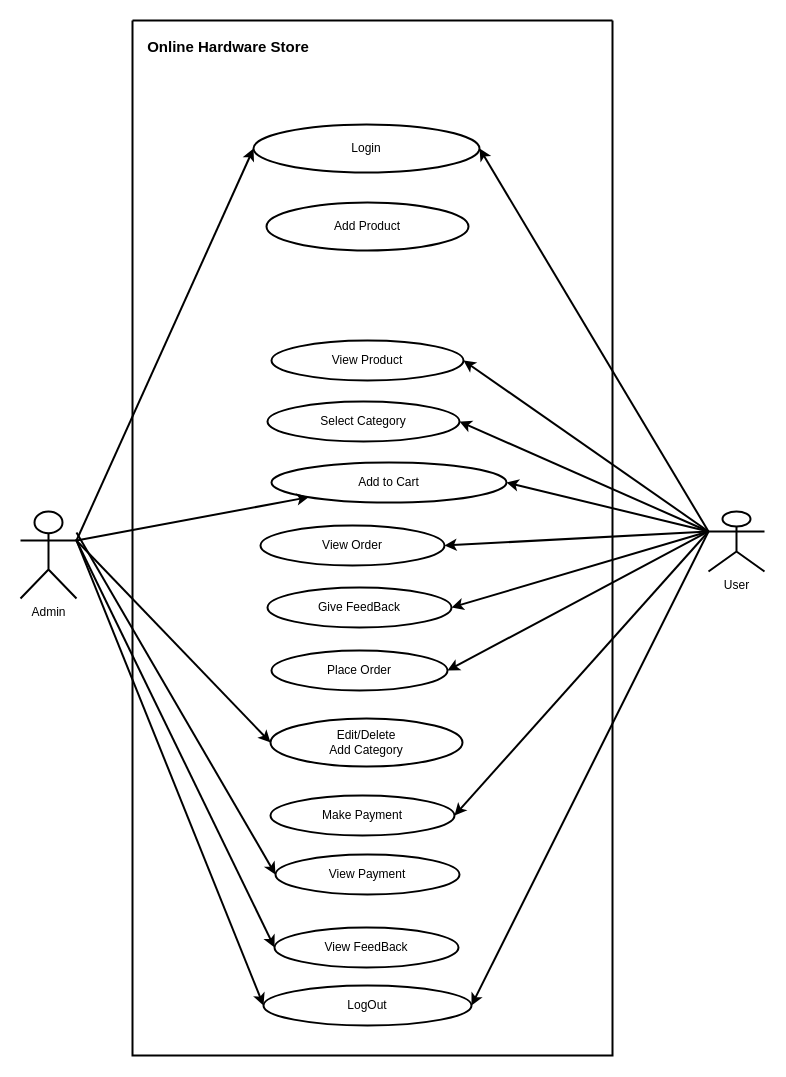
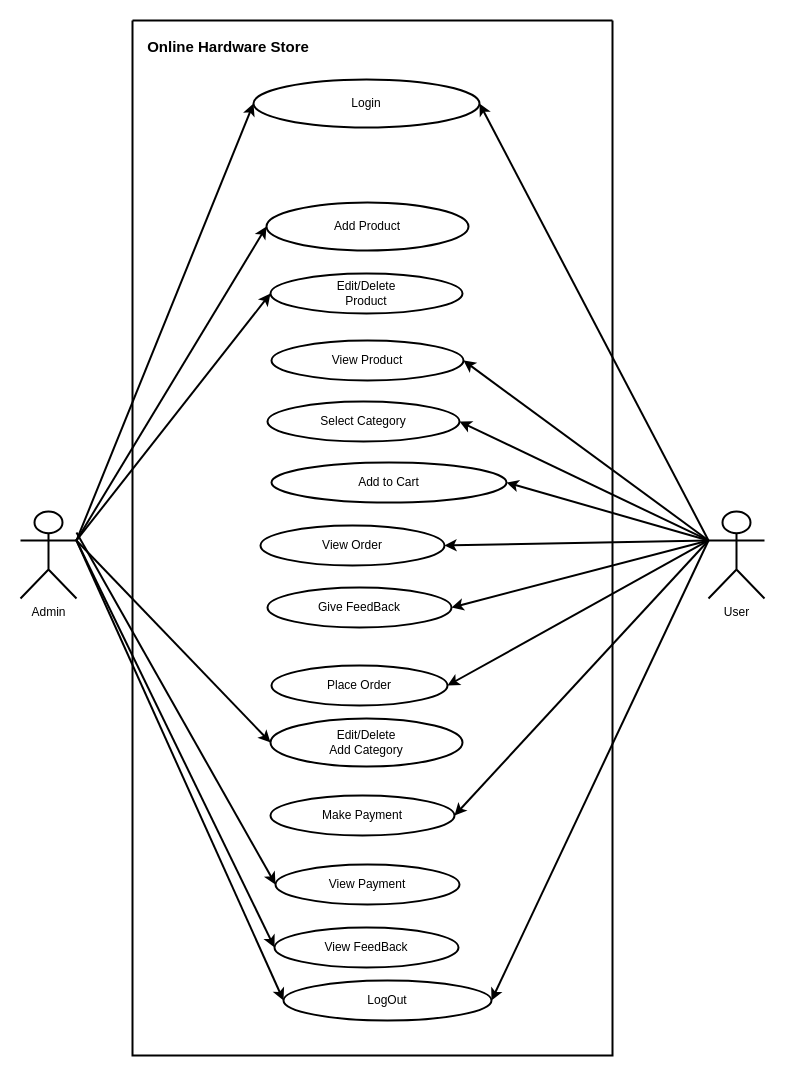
  <mxCell id="0" />
  <mxCell id="1" parent="0" />
  <mxCell id="2" value="" style="swimlane;startSize=0;strokeWidth=2;" parent="1" vertex="1"><mxGeometry x="132" y="20" width="480" height="1035" as="geometry" /></mxCell>
- <mxCell id="3" value="Login" style="shape=ellipse;html=1;dashed=0;whiteSpace=wrap;perimeter=ellipsePerimeter;strokeWidth=2;" parent="2" vertex="1"><mxGeometry x="121" y="104" width="226" height="48" as="geometry" /></mxCell>
+ <mxCell id="3" value="Login" style="shape=ellipse;html=1;dashed=0;whiteSpace=wrap;perimeter=ellipsePerimeter;strokeWidth=2;" parent="2" vertex="1"><mxGeometry x="121" y="59" width="226" height="48" as="geometry" /></mxCell>
  <mxCell id="4" value="Add Product" style="shape=ellipse;html=1;dashed=0;whiteSpace=wrap;perimeter=ellipsePerimeter;strokeWidth=2;" parent="2" vertex="1"><mxGeometry x="134" y="182" width="202" height="48" as="geometry" /></mxCell>
+ <mxCell id="5" value="Edit/Delete&lt;br&gt;Product" style="shape=ellipse;html=1;dashed=0;whiteSpace=wrap;perimeter=ellipsePerimeter;strokeWidth=2;" parent="2" vertex="1"><mxGeometry x="138" y="253" width="192" height="40" as="geometry" /></mxCell>
  <mxCell id="6" value="View Product" style="shape=ellipse;html=1;dashed=0;whiteSpace=wrap;perimeter=ellipsePerimeter;strokeWidth=2;" parent="2" vertex="1"><mxGeometry x="139" y="320" width="192" height="40" as="geometry" /></mxCell>
  <mxCell id="7" value="Select Category" style="shape=ellipse;html=1;dashed=0;whiteSpace=wrap;perimeter=ellipsePerimeter;strokeWidth=2;" parent="2" vertex="1"><mxGeometry x="135" y="381" width="192" height="40" as="geometry" /></mxCell>
  <mxCell id="8" value="Add to Cart" style="shape=ellipse;html=1;dashed=0;whiteSpace=wrap;perimeter=ellipsePerimeter;strokeWidth=2;" parent="2" vertex="1"><mxGeometry x="139" y="442" width="235" height="40" as="geometry" /></mxCell>
  <mxCell id="9" value="Edit/Delete&lt;br&gt;Add Category" style="shape=ellipse;html=1;dashed=0;whiteSpace=wrap;perimeter=ellipsePerimeter;strokeWidth=2;" parent="2" vertex="1"><mxGeometry x="138" y="698" width="192" height="48" as="geometry" /></mxCell>
  <mxCell id="10" value="View Order" style="shape=ellipse;html=1;dashed=0;whiteSpace=wrap;perimeter=ellipsePerimeter;strokeWidth=2;" parent="2" vertex="1"><mxGeometry x="128" y="505" width="184" height="40" as="geometry" /></mxCell>
  <mxCell id="11" value="Give FeedBack" style="shape=ellipse;html=1;dashed=0;whiteSpace=wrap;perimeter=ellipsePerimeter;strokeWidth=2;" parent="2" vertex="1"><mxGeometry x="135" y="567" width="184" height="40" as="geometry" /></mxCell>
- <mxCell id="12" value="Place Order" style="shape=ellipse;html=1;dashed=0;whiteSpace=wrap;perimeter=ellipsePerimeter;strokeWidth=2;" parent="2" vertex="1"><mxGeometry x="139" y="630" width="176" height="40" as="geometry" /></mxCell>
+ <mxCell id="12" value="Place Order" style="shape=ellipse;html=1;dashed=0;whiteSpace=wrap;perimeter=ellipsePerimeter;strokeWidth=2;" parent="2" vertex="1"><mxGeometry x="139" y="645" width="176" height="40" as="geometry" /></mxCell>
  <mxCell id="13" value="View FeedBack" style="shape=ellipse;html=1;dashed=0;whiteSpace=wrap;perimeter=ellipsePerimeter;strokeWidth=2;" parent="2" vertex="1"><mxGeometry x="142" y="907" width="184" height="40" as="geometry" /></mxCell>
- <mxCell id="14" value="LogOut" style="shape=ellipse;html=1;dashed=0;whiteSpace=wrap;perimeter=ellipsePerimeter;strokeWidth=2;" parent="2" vertex="1"><mxGeometry x="131" y="965" width="208" height="40" as="geometry" /></mxCell>
+ <mxCell id="14" value="LogOut" style="shape=ellipse;html=1;dashed=0;whiteSpace=wrap;perimeter=ellipsePerimeter;strokeWidth=2;" parent="2" vertex="1"><mxGeometry x="151" y="960" width="208" height="40" as="geometry" /></mxCell>
  <mxCell id="15" value="&lt;font style=&quot;font-size: 15px;&quot;&gt;&lt;b&gt;Online Hardware Store&lt;/b&gt;&lt;/font&gt;" style="text;html=1;strokeColor=none;fillColor=none;align=center;verticalAlign=middle;whiteSpace=wrap;rounded=0;strokeWidth=2;" parent="2" vertex="1"><mxGeometry x="-24" y="11" width="240" height="30" as="geometry" /></mxCell>
- <mxCell id="16" value="View Payment" style="shape=ellipse;html=1;dashed=0;whiteSpace=wrap;perimeter=ellipsePerimeter;strokeWidth=2;" parent="2" vertex="1"><mxGeometry x="143" y="834" width="184" height="40" as="geometry" /></mxCell>
+ <mxCell id="16" value="View Payment" style="shape=ellipse;html=1;dashed=0;whiteSpace=wrap;perimeter=ellipsePerimeter;strokeWidth=2;" parent="2" vertex="1"><mxGeometry x="143" y="844" width="184" height="40" as="geometry" /></mxCell>
  <mxCell id="17" value="Make Payment" style="shape=ellipse;html=1;dashed=0;whiteSpace=wrap;perimeter=ellipsePerimeter;strokeWidth=2;" parent="2" vertex="1"><mxGeometry x="138" y="775" width="184" height="40" as="geometry" /></mxCell>
  <mxCell id="18" value="Admin" style="shape=umlActor;verticalLabelPosition=bottom;verticalAlign=top;html=1;outlineConnect=0;strokeWidth=2;" parent="1" vertex="1"><mxGeometry x="20" y="511" width="56" height="87" as="geometry" /></mxCell>
- <mxCell id="19" value="User" style="shape=umlActor;verticalLabelPosition=bottom;verticalAlign=top;html=1;outlineConnect=0;strokeWidth=2;" parent="1" vertex="1"><mxGeometry x="708" y="511" width="56" height="60" as="geometry" /></mxCell>
+ <mxCell id="19" value="User" style="shape=umlActor;verticalLabelPosition=bottom;verticalAlign=top;html=1;outlineConnect=0;strokeWidth=2;" parent="1" vertex="1"><mxGeometry x="708" y="511" width="56" height="87" as="geometry" /></mxCell>
  <mxCell id="20" value="" style="endArrow=classic;html=1;rounded=0;entryX=0;entryY=0.5;entryDx=0;entryDy=0;exitX=1;exitY=0.333;exitDx=0;exitDy=0;exitPerimeter=0;strokeWidth=2;" parent="1" source="18" target="3" edge="1"><mxGeometry width="50" height="50" relative="1" as="geometry"><mxPoint x="76" y="537" as="sourcePoint" /><mxPoint x="126" y="487" as="targetPoint" /></mxGeometry></mxCell>
  <mxCell id="21" value="" style="endArrow=classic;html=1;rounded=0;entryX=1;entryY=0.5;entryDx=0;entryDy=0;exitX=0;exitY=0.333;exitDx=0;exitDy=0;exitPerimeter=0;strokeWidth=2;" parent="1" source="19" target="3" edge="1"><mxGeometry width="50" height="50" relative="1" as="geometry"><mxPoint x="92" y="556" as="sourcePoint" /><mxPoint x="264" y="119" as="targetPoint" /></mxGeometry></mxCell>
- <mxCell id="22" value="" style="endArrow=classic;html=1;rounded=0;exitX=1;exitY=0.333;exitDx=0;exitDy=0;exitPerimeter=0;strokeWidth=2;" parent="1" source="18" target="8" edge="1"><mxGeometry width="50" height="50" relative="1" as="geometry"><mxPoint x="100" y="564" as="sourcePoint" /><mxPoint x="272" y="127" as="targetPoint" /></mxGeometry></mxCell>
+ <mxCell id="22" value="" style="endArrow=classic;html=1;rounded=0;entryX=0;entryY=0.5;entryDx=0;entryDy=0;exitX=1;exitY=0.333;exitDx=0;exitDy=0;exitPerimeter=0;strokeWidth=2;" parent="1" source="18" target="4" edge="1"><mxGeometry width="50" height="50" relative="1" as="geometry"><mxPoint x="100" y="564" as="sourcePoint" /><mxPoint x="272" y="127" as="targetPoint" /></mxGeometry></mxCell>
  <mxCell id="23" value="" style="endArrow=classic;html=1;rounded=0;entryX=1;entryY=0.5;entryDx=0;entryDy=0;exitX=0;exitY=0.333;exitDx=0;exitDy=0;exitPerimeter=0;strokeWidth=2;" parent="1" source="19" target="7" edge="1"><mxGeometry width="50" height="50" relative="1" as="geometry"><mxPoint x="116" y="580" as="sourcePoint" /><mxPoint x="288" y="143" as="targetPoint" /></mxGeometry></mxCell>
  <mxCell id="24" value="" style="endArrow=classic;html=1;rounded=0;entryX=1;entryY=0.5;entryDx=0;entryDy=0;exitX=0;exitY=0.333;exitDx=0;exitDy=0;exitPerimeter=0;strokeWidth=2;" parent="1" source="19" target="6" edge="1"><mxGeometry width="50" height="50" relative="1" as="geometry"><mxPoint x="124" y="588" as="sourcePoint" /><mxPoint x="296" y="151" as="targetPoint" /></mxGeometry></mxCell>
  <mxCell id="25" value="" style="endArrow=classic;html=1;rounded=0;entryX=1;entryY=0.5;entryDx=0;entryDy=0;exitX=0;exitY=0.333;exitDx=0;exitDy=0;exitPerimeter=0;strokeWidth=2;" parent="1" source="19" target="8" edge="1"><mxGeometry width="50" height="50" relative="1" as="geometry"><mxPoint x="132" y="596" as="sourcePoint" /><mxPoint x="304" y="159" as="targetPoint" /></mxGeometry></mxCell>
  <mxCell id="26" value="" style="endArrow=classic;html=1;rounded=0;exitX=0;exitY=0.333;exitDx=0;exitDy=0;exitPerimeter=0;entryX=1;entryY=0.5;entryDx=0;entryDy=0;strokeWidth=2;" parent="1" source="19" target="11" edge="1"><mxGeometry width="50" height="50" relative="1" as="geometry"><mxPoint x="92" y="556" as="sourcePoint" /><mxPoint x="290" y="691" as="targetPoint" /></mxGeometry></mxCell>
  <mxCell id="27" value="" style="endArrow=classic;html=1;rounded=0;exitX=1;exitY=0.333;exitDx=0;exitDy=0;exitPerimeter=0;entryX=0;entryY=0.5;entryDx=0;entryDy=0;strokeWidth=2;" parent="1" source="18" target="13" edge="1"><mxGeometry width="50" height="50" relative="1" as="geometry"><mxPoint x="108" y="572" as="sourcePoint" /><mxPoint x="306" y="707" as="targetPoint" /></mxGeometry></mxCell>
  <mxCell id="28" value="" style="endArrow=classic;html=1;rounded=0;exitX=1;exitY=0.333;exitDx=0;exitDy=0;exitPerimeter=0;entryX=0;entryY=0.5;entryDx=0;entryDy=0;strokeWidth=2;" parent="1" source="18" target="14" edge="1"><mxGeometry width="50" height="50" relative="1" as="geometry"><mxPoint x="116" y="580" as="sourcePoint" /><mxPoint x="314" y="715" as="targetPoint" /></mxGeometry></mxCell>
  <mxCell id="29" value="" style="endArrow=classic;html=1;rounded=0;exitX=0;exitY=0.333;exitDx=0;exitDy=0;exitPerimeter=0;entryX=1;entryY=0.5;entryDx=0;entryDy=0;strokeWidth=2;" parent="1" source="19" target="14" edge="1"><mxGeometry width="50" height="50" relative="1" as="geometry"><mxPoint x="124" y="588" as="sourcePoint" /><mxPoint x="322" y="723" as="targetPoint" /></mxGeometry></mxCell>
  <mxCell id="30" value="" style="endArrow=classic;html=1;rounded=0;entryX=0;entryY=0.5;entryDx=0;entryDy=0;strokeWidth=2;" parent="1" target="9" edge="1"><mxGeometry width="50" height="50" relative="1" as="geometry"><mxPoint x="75" y="539" as="sourcePoint" /><mxPoint x="466" y="616" as="targetPoint" /></mxGeometry></mxCell>
  <mxCell id="31" value="" style="endArrow=classic;html=1;rounded=0;exitX=0;exitY=0.333;exitDx=0;exitDy=0;exitPerimeter=0;entryX=1;entryY=0.5;entryDx=0;entryDy=0;strokeWidth=2;" parent="1" source="19" target="12" edge="1"><mxGeometry width="50" height="50" relative="1" as="geometry"><mxPoint x="84" y="548" as="sourcePoint" /><mxPoint x="282" y="835" as="targetPoint" /></mxGeometry></mxCell>
+ <mxCell id="32" value="" style="endArrow=classic;html=1;rounded=0;entryX=0;entryY=0.5;entryDx=0;entryDy=0;exitX=1;exitY=0.333;exitDx=0;exitDy=0;exitPerimeter=0;strokeWidth=2;" parent="1" source="18" target="5" edge="1"><mxGeometry width="50" height="50" relative="1" as="geometry"><mxPoint x="716" y="548" as="sourcePoint" /><mxPoint x="470" y="301" as="targetPoint" /></mxGeometry></mxCell>
  <mxCell id="33" value="" style="endArrow=classic;html=1;rounded=0;entryX=0;entryY=0.5;entryDx=0;entryDy=0;strokeWidth=2;" parent="1" target="16" edge="1"><mxGeometry width="50" height="50" relative="1" as="geometry"><mxPoint x="76" y="532" as="sourcePoint" /><mxPoint x="282" y="180" as="targetPoint" /></mxGeometry></mxCell>
  <mxCell id="34" value="" style="endArrow=classic;html=1;rounded=0;entryX=1;entryY=0.5;entryDx=0;entryDy=0;exitX=0;exitY=0.333;exitDx=0;exitDy=0;exitPerimeter=0;strokeWidth=2;" parent="1" source="19" target="17" edge="1"><mxGeometry width="50" height="50" relative="1" as="geometry"><mxPoint x="100" y="564" as="sourcePoint" /><mxPoint x="290" y="188" as="targetPoint" /></mxGeometry></mxCell>
  <mxCell id="35" value="" style="endArrow=classic;html=1;rounded=0;exitX=0;exitY=0.333;exitDx=0;exitDy=0;exitPerimeter=0;entryX=1;entryY=0.5;entryDx=0;entryDy=0;strokeWidth=2;" parent="1" source="19" target="10" edge="1"><mxGeometry width="50" height="50" relative="1" as="geometry"><mxPoint x="84" y="548" as="sourcePoint" /><mxPoint x="279" y="632" as="targetPoint" /></mxGeometry></mxCell>
